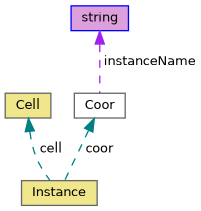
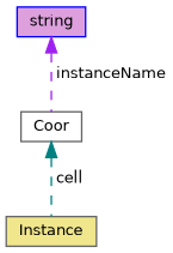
  digraph {
    node [color=gray40 fillcolor=khaki fontname=Helvetica fontsize=10 shape=record style=filled]
    edge [color=teal dir=back fontname=Helvetica fontsize=10 labelfontname=Helvetica labelfontsize=10 style=dashed]
    n1 [fontcolor=black height=0.2 label=Instance width=0.4]
-   n2 [height=0.2 label=Cell width=0.4]
    n3 [color=blue fillcolor=plum height=0.2 label=string width=0.4]
    n4 [fillcolor=white height=0.2 label=Coor width=0.4]
-   n2 -> n1 [label=" cell"]
    n3 -> n4 [color=purple label=" instanceName"]
-   n4 -> n1 [label=" coor"]
+   n4 -> n1 [label=" cell"]
  }
